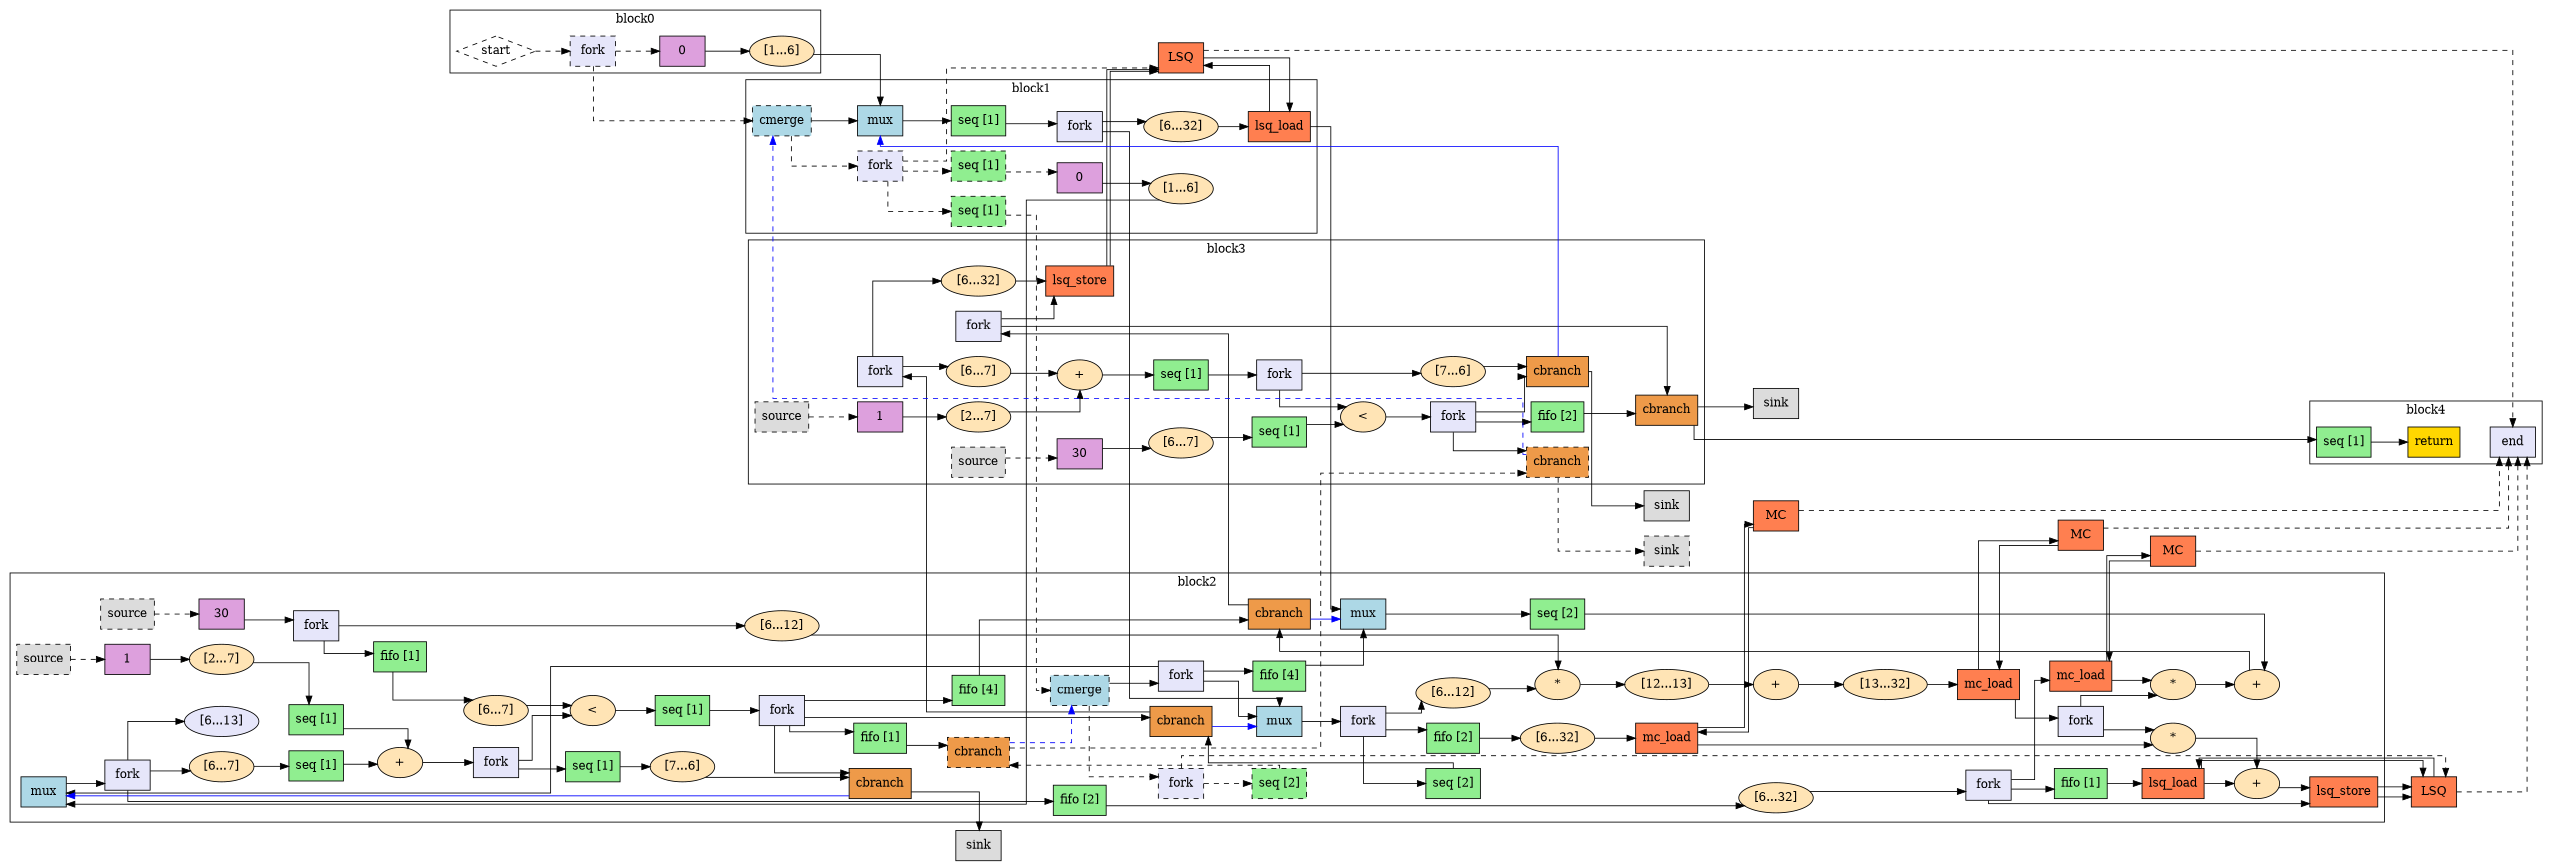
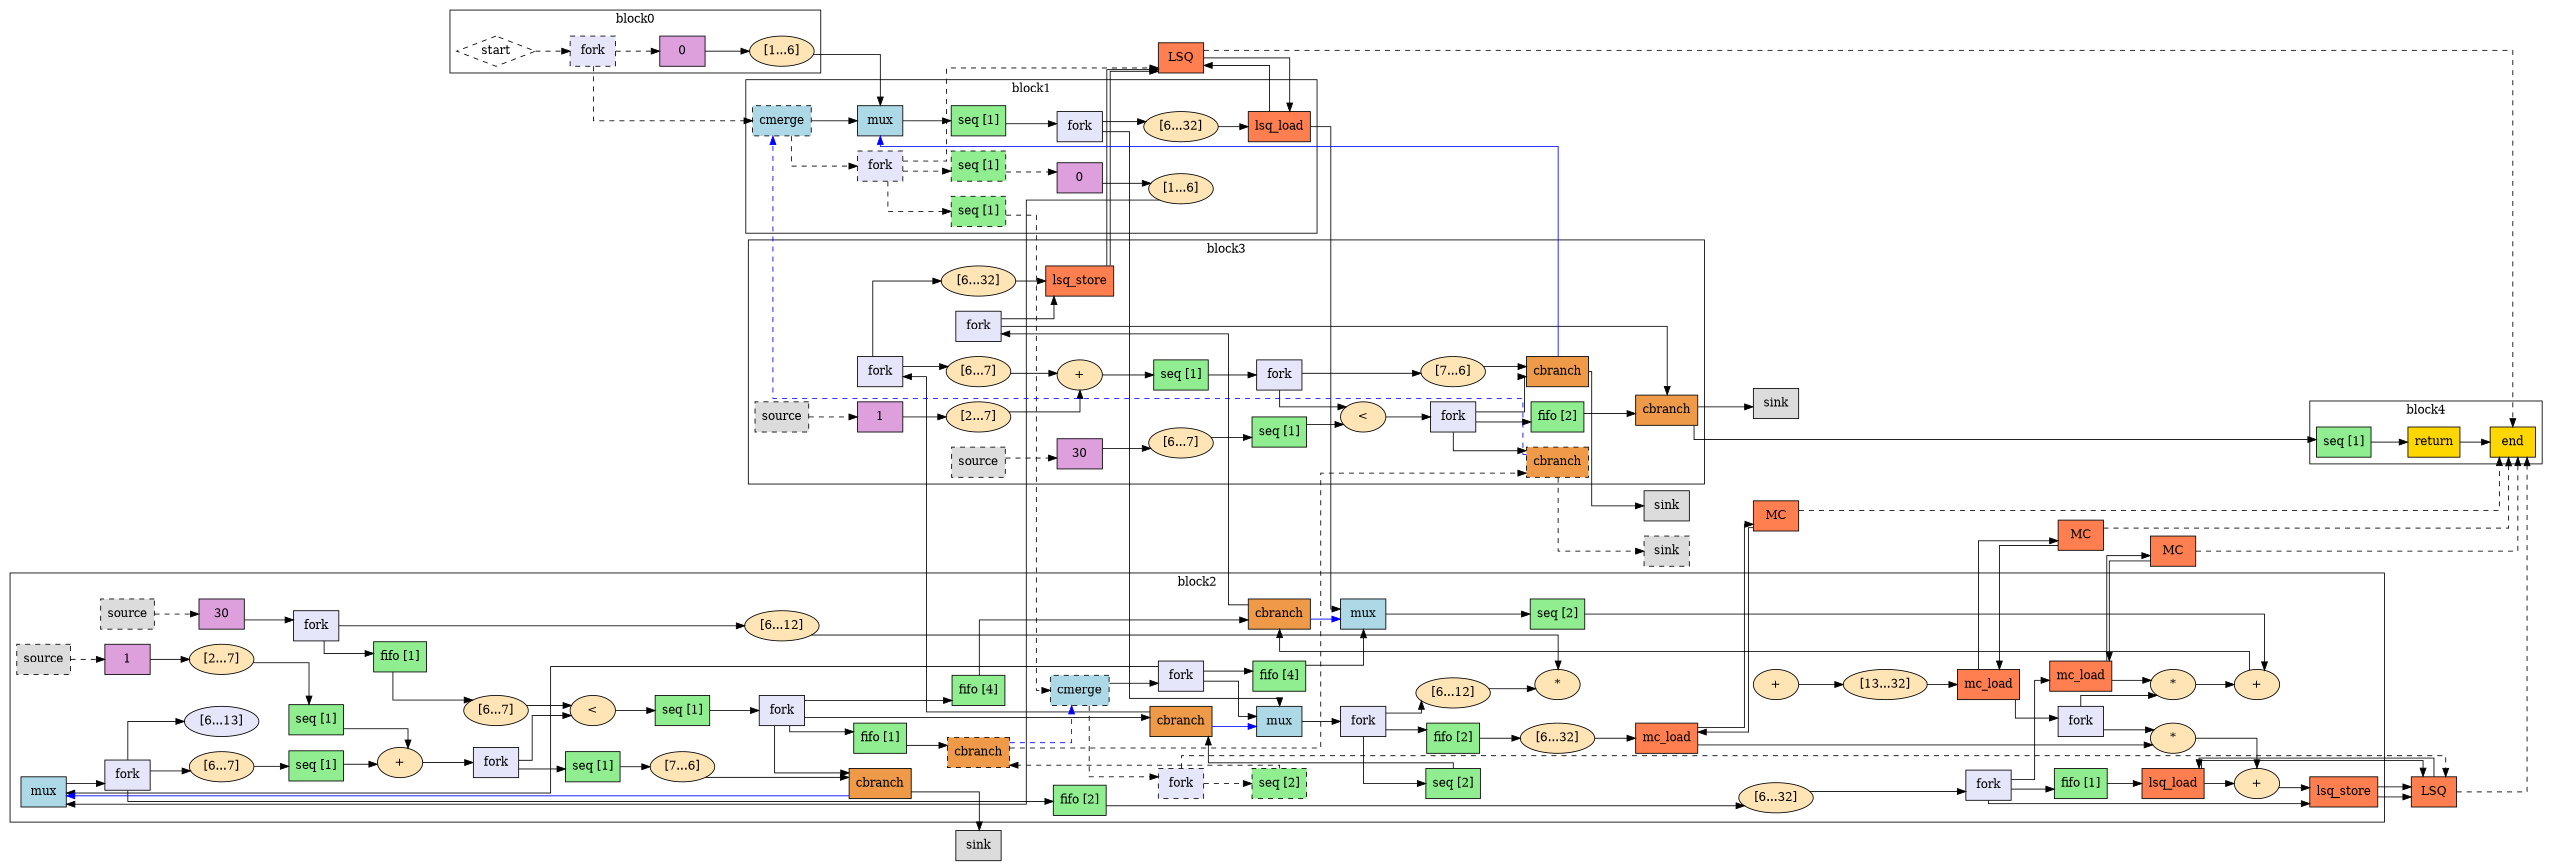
  digraph {
    compound=true
    rankdir=LR
    splines=ortho
    node [mlir_op="handshake.buffer" shape=box style=filled fillcolor=moccasin]
    n1 [label=start mlir_op="handshake.arg" shape=diamond style=dashed fillcolor=""]
    n2 [fillcolor=lavender label=fork mlir_op="handshake.fork" style="filled, dashed"]
    n3 [fillcolor=plum label=0 mlir_op="handshake.constant"]
    n4 [label="[1...6]" mlir_op="arith.extsi" shape=oval]
    n5 [fillcolor=lightblue label=mux mlir_op="handshake.mux"]
    n6 [fillcolor=lavender label=fork mlir_op="handshake.fork"]
    n7 [fillcolor=lavender label="[6...13]" mlir_op="arith.extsi" shape=oval]
    n8 [label="[6...7]" mlir_op="arith.extsi" shape=oval]
    n9 [fillcolor=lightgreen label="fifo [2]"]
    n10 [fillcolor=lightgreen label="seq [1]"]
    n11 [label="[6...32]" mlir_op="arith.extsi" shape=oval]
    n12 [fillcolor=lavender label=fork mlir_op="handshake.fork"]
    n13 [fillcolor=lightgreen label="fifo [1]"]
    n14 [fillcolor=coral label=lsq_store mlir_op="handshake.lsq_store"]
    n15 [fillcolor=coral label=mc_load mlir_op="handshake.mc_load"]
    n16 [fillcolor=lightgreen label="fifo [4]"]
    n17 [fillcolor=lightblue label=mux mlir_op="handshake.mux"]
    n18 [fillcolor=lightgreen label="seq [2]"]
    n19 [fillcolor=lightblue label=mux mlir_op="handshake.mux"]
    n20 [fillcolor=lavender label=fork mlir_op="handshake.fork"]
    n21 [label="[6...12]" mlir_op="arith.extsi" shape=oval]
    n22 [fillcolor=lightgreen label="fifo [2]"]
    n23 [fillcolor=lightgreen label="seq [2]"]
    n24 [label="*" mlir_op="arith.muli" shape=oval]
    n25 [label="[6...32]" mlir_op="arith.extsi" shape=oval]
    n26 [fillcolor=coral label=mc_load mlir_op="handshake.mc_load"]
    n27 [fillcolor=lightblue label=cmerge mlir_op="handshake.control_merge" style="filled, dashed"]
    n28 [fillcolor=lavender label=fork mlir_op="handshake.fork"]
    n29 [fillcolor=lavender label=fork mlir_op="handshake.fork" style="filled, dashed"]
    n30 [fillcolor=lightgreen label="seq [2]" style="filled, dashed"]
    n31 [fillcolor=gainsboro label=source mlir_op="handshake.source" style="filled, dashed"]
    n32 [fillcolor=plum label=30 mlir_op="handshake.constant"]
    n33 [fillcolor=lavender label=fork mlir_op="handshake.fork"]
    n34 [label="[6...12]" mlir_op="arith.extsi" shape=oval]
    n35 [fillcolor=lightgreen label="fifo [1]"]
    n36 [label="[6...7]" mlir_op="arith.extsi" shape=oval]
    n37 [label="<" mlir_op="arith.cmpi<" shape=oval]
    n38 [fillcolor=gainsboro label=source mlir_op="handshake.source" style="filled, dashed"]
    n39 [fillcolor=plum label=1 mlir_op="handshake.constant"]
    n40 [label="[2...7]" mlir_op="arith.extsi" shape=oval]
    n41 [fillcolor=lightgreen label="seq [1]"]
-   n42 [label="[12...13]" mlir_op="arith.extsi" shape=oval]
    n43 [label="+" mlir_op="arith.addi" shape=oval]
    n44 [label="[13...32]" mlir_op="arith.extsi" shape=oval]
    n45 [fillcolor=coral label=mc_load mlir_op="handshake.mc_load"]
    n46 [fillcolor=lavender label=fork mlir_op="handshake.fork"]
    n47 [label="*" mlir_op="arith.muli" shape=oval]
    n48 [label="*" mlir_op="arith.muli" shape=oval]
    n49 [fillcolor=coral label=lsq_load mlir_op="handshake.lsq_load"]
    n50 [label="+" mlir_op="arith.addi" shape=oval]
    n51 [label="+" mlir_op="arith.addi" shape=oval]
    n52 [fillcolor=tan2 label=cbranch mlir_op="handshake.cond_br"]
    n53 [label="+" mlir_op="arith.addi" shape=oval]
    n54 [fillcolor=lavender label=fork mlir_op="handshake.fork"]
    n55 [fillcolor=lightgreen label="seq [1]"]
    n56 [label="[7...6]" mlir_op="arith.trunci" shape=oval]
    n57 [fillcolor=tan2 label=cbranch mlir_op="handshake.cond_br"]
    n58 [fillcolor=lightgreen label="seq [1]"]
    n59 [fillcolor=lavender label=fork mlir_op="handshake.fork"]
    n60 [fillcolor=lightgreen label="fifo [4]"]
    n61 [fillcolor=tan2 label=cbranch mlir_op="handshake.cond_br"]
    n62 [fillcolor=lightgreen label="fifo [1]"]
    n63 [fillcolor=tan2 label=cbranch mlir_op="handshake.cond_br" style="filled, dashed"]
    n64 [fillcolor=lightgreen label="seq [1]"]
    n65 [fillcolor=gold label=return mlir_op="handshake.d_return"]
-   n66 [fillcolor=lavender label=end mlir_op="handshake.end"]
+   n66 [fillcolor=gold label=end mlir_op="handshake.end"]
    n67 [fillcolor=lightblue label=mux mlir_op="handshake.mux"]
    n68 [fillcolor=lightgreen label="seq [1]"]
    n69 [fillcolor=lavender label=fork mlir_op="handshake.fork"]
    n70 [label="[6...32]" mlir_op="arith.extsi" shape=oval]
    n71 [fillcolor=coral label=lsq_load mlir_op="handshake.lsq_load"]
    n72 [fillcolor=lightblue label=cmerge mlir_op="handshake.control_merge" style="filled, dashed"]
    n73 [fillcolor=lavender label=fork mlir_op="handshake.fork" style="filled, dashed"]
    n74 [fillcolor=lightgreen label="seq [1]" style="filled, dashed"]
    n75 [fillcolor=lightgreen label="seq [1]" style="filled, dashed"]
    n76 [fillcolor=plum label=0 mlir_op="handshake.constant"]
    n77 [label="[1...6]" mlir_op="arith.extsi" shape=oval]
    n78 [fillcolor=lavender label=fork mlir_op="handshake.fork"]
    n79 [label="[6...7]" mlir_op="arith.extsi" shape=oval]
    n80 [label="[6...32]" mlir_op="arith.extsi" shape=oval]
    n81 [label="+" mlir_op="arith.addi" shape=oval]
    n82 [fillcolor=coral label=lsq_store mlir_op="handshake.lsq_store"]
    n83 [fillcolor=lavender label=fork mlir_op="handshake.fork"]
    n84 [fillcolor=tan2 label=cbranch mlir_op="handshake.cond_br"]
    n85 [fillcolor=gainsboro label=source mlir_op="handshake.source" style="filled, dashed"]
    n86 [fillcolor=plum label=30 mlir_op="handshake.constant"]
    n87 [label="[6...7]" mlir_op="arith.extsi" shape=oval]
    n88 [fillcolor=lightgreen label="seq [1]"]
    n89 [fillcolor=gainsboro label=source mlir_op="handshake.source" style="filled, dashed"]
    n90 [fillcolor=plum label=1 mlir_op="handshake.constant"]
    n91 [label="[2...7]" mlir_op="arith.extsi" shape=oval]
    n92 [fillcolor=lightgreen label="seq [1]"]
    n93 [fillcolor=lavender label=fork mlir_op="handshake.fork"]
    n94 [label="[7...6]" mlir_op="arith.trunci" shape=oval]
    n95 [label="<" mlir_op="arith.cmpi<" shape=oval]
    n96 [fillcolor=tan2 label=cbranch mlir_op="handshake.cond_br"]
    n97 [fillcolor=lavender label=fork mlir_op="handshake.fork"]
    n98 [fillcolor=tan2 label=cbranch mlir_op="handshake.cond_br" style="filled, dashed"]
    n99 [fillcolor=lightgreen label="fifo [2]"]
    n100 [fillcolor=coral label=LSQ mlir_op="handshake.lsq"]
    n101 [fillcolor=coral label=MC mlir_op="handshake.mem_controller"]
    n102 [fillcolor=coral label=MC mlir_op="handshake.mem_controller"]
    n103 [fillcolor=coral label=MC mlir_op="handshake.mem_controller"]
    n104 [fillcolor=gainsboro label=sink mlir_op="handshake.sink"]
    n105 [fillcolor=coral label=LSQ mlir_op="handshake.lsq"]
    n106 [fillcolor=gainsboro label=sink mlir_op="handshake.sink"]
    n107 [fillcolor=gainsboro label=sink mlir_op="handshake.sink"]
    n108 [fillcolor=gainsboro label=sink mlir_op="handshake.sink" style="filled, dashed"]
    subgraph cluster_1 {
      label=block0
      n1
      n2
      n3
      n4
    }
    subgraph cluster_2 {
      label=block2
      n5
      n6
      n7
      n8
      n9
      n10
      n11
      n12
      n13
      n14
      n15
      n16
      n17
      n18
      n19
      n20
      n21
      n22
      n23
      n24
      n25
      n26
      n27
      n28
      n29
      n30
      n31
      n32
      n33
      n34
      n35
      n36
      n37
      n38
      n39
      n40
      n41
-     n42
      n43
      n44
      n45
      n46
      n47
      n48
      n49
      n50
      n51
      n52
      n53
      n54
      n55
      n56
      n57
      n58
      n59
      n60
      n61
      n62
      n63
    }
    subgraph cluster_3 {
      label=block4
      n64
      n65
      n66
    }
    subgraph cluster_4 {
      label=block1
      n67
      n68
      n69
      n70
      n71
      n72
      n73
      n74
      n75
      n76
      n77
    }
    subgraph cluster_5 {
      label=block3
      n78
      n79
      n80
      n81
      n82
      n83
      n84
      n85
      n86
      n87
      n88
      n89
      n90
      n91
      n92
      n93
      n94
      n95
      n96
      n97
      n98
      n99
    }
    n1 -> n2 [style=dashed]
    n2 -> n3 [style=dashed]
    n2 -> n72 [style=dashed]
    n3 -> n4
    n4 -> n67
    n5 -> n6
    n6 -> n7
    n6 -> n8
    n6 -> n9
    n8 -> n10
    n9 -> n11
    n10 -> n53
    n11 -> n12
    n12 -> n13
    n12 -> n14
    n12 -> n15
    n13 -> n49
    n14 -> n100
    n14 -> n100
    n15 -> n48
    n15 -> n101
    n16 -> n17
    n17 -> n18
    n18 -> n51
    n19 -> n20
    n20 -> n21
    n20 -> n22
    n20 -> n23
    n21 -> n24
    n22 -> n25
    n23 -> n61
-   n24 -> n42
    n25 -> n26
    n26 -> n47
    n26 -> n102
    n27 -> n28
    n27 -> n29 [style=dashed]
    n28 -> n5
    n28 -> n16
    n28 -> n19
    n29 -> n30 [style=dashed]
    n29 -> n100 [style=dashed]
    n30 -> n63 [style=dashed]
    n31 -> n32 [style=dashed]
    n32 -> n33
    n33 -> n34
    n33 -> n35
    n34 -> n24
    n35 -> n36
    n36 -> n37
    n37 -> n58
    n38 -> n39 [style=dashed]
    n39 -> n40
    n40 -> n41
    n41 -> n53
-   n42 -> n43
    n43 -> n44
    n44 -> n45
    n45 -> n46
    n45 -> n103
    n46 -> n47
    n46 -> n48
    n47 -> n50
    n48 -> n51
    n49 -> n50
    n49 -> n100
    n50 -> n14
    n51 -> n52
    n52 -> n17 [color=blue]
    n52 -> n83
    n53 -> n54
    n54 -> n37
    n54 -> n55
    n55 -> n56
    n56 -> n57
    n57 -> n5 [color=blue]
    n57 -> n104
    n58 -> n59
    n59 -> n57
    n59 -> n60
    n59 -> n61
    n59 -> n62
    n60 -> n52
    n61 -> n19 [color=blue]
    n61 -> n78
    n62 -> n63
    n63 -> n27 [color=blue style=dashed]
    n63 -> n98 [style=dashed]
    n64 -> n65
+   n65 -> n66
    n67 -> n68
    n68 -> n69
    n69 -> n19
    n69 -> n70
    n70 -> n71
    n71 -> n17
    n71 -> n105
    n72 -> n67
    n72 -> n73 [style=dashed]
    n73 -> n74 [style=dashed]
    n73 -> n75 [style=dashed]
    n73 -> n105 [style=dashed]
    n74 -> n76 [style=dashed]
    n75 -> n27 [style=dashed]
    n76 -> n77
    n77 -> n5
    n78 -> n79
    n78 -> n80
    n79 -> n81
    n80 -> n82
    n81 -> n92
    n82 -> n105
    n82 -> n105
    n83 -> n82
    n83 -> n84
    n84 -> n64
    n84 -> n106
    n85 -> n86 [style=dashed]
    n86 -> n87
    n87 -> n88
    n88 -> n95
    n89 -> n90 [style=dashed]
    n90 -> n91
    n91 -> n81
    n92 -> n93
    n93 -> n94
    n93 -> n95
    n94 -> n96
    n95 -> n97
    n96 -> n67 [color=blue]
    n96 -> n107
    n97 -> n96
    n97 -> n98
    n97 -> n99
    n98 -> n72 [color=blue style=dashed]
    n98 -> n108 [style=dashed]
    n99 -> n84
    n100 -> n49
    n100 -> n66 [style=dashed]
    n101 -> n15
    n101 -> n66 [style=dashed]
    n102 -> n26
    n102 -> n66 [style=dashed]
    n103 -> n45
    n103 -> n66 [style=dashed]
    n105 -> n66 [style=dashed]
    n105 -> n71
  }
